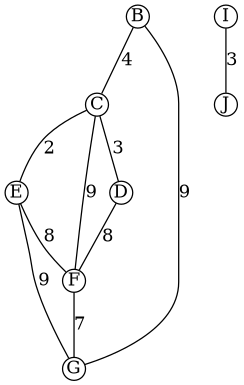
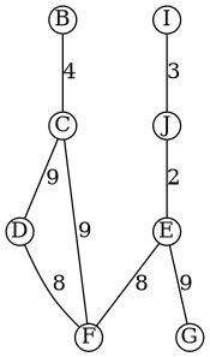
  graph {
    node [fixedsize=true]
    B [height=0.25 width=0.25]
    C [height=0.25 width=0.25]
    G [height=0.25 width=0.25]
    D [height=0.25 width=0.25]
    E [height=0.25 width=0.25]
    F [height=0.25 width=0.25]
    J [height=0.25 width=0.25]
    I [height=0.25 width=0.25]
    B -- C [label=4]
-   B -- G [label=9]
-   C -- D [label=3]
-   C -- E [label=2]
+   C -- D [label=9]
+   J -- E [label=2]
    C -- F [label=9]
    D -- F [label=8]
    E -- G [label=9]
    E -- F [label=8]
-   F -- G [label=7]
    I -- J [label=3]
  }
